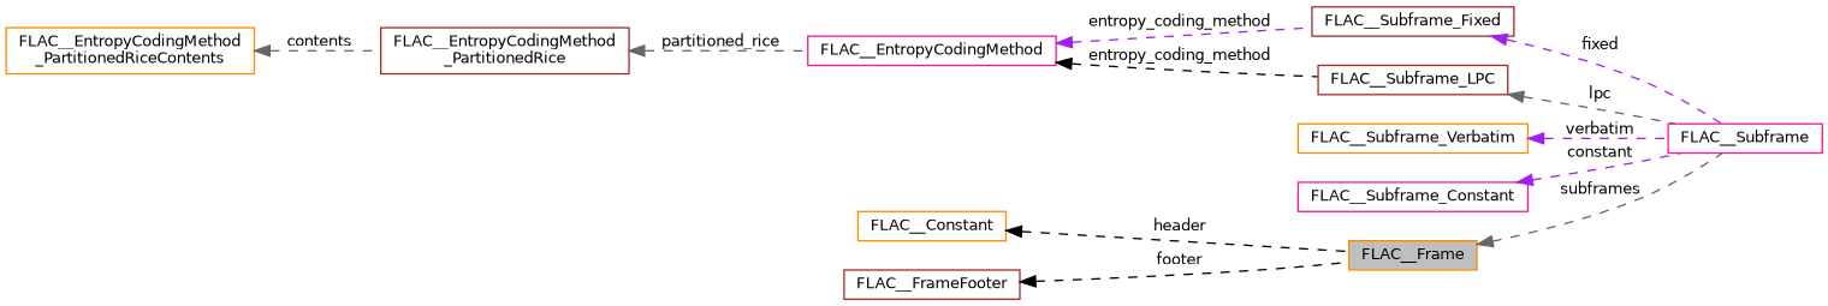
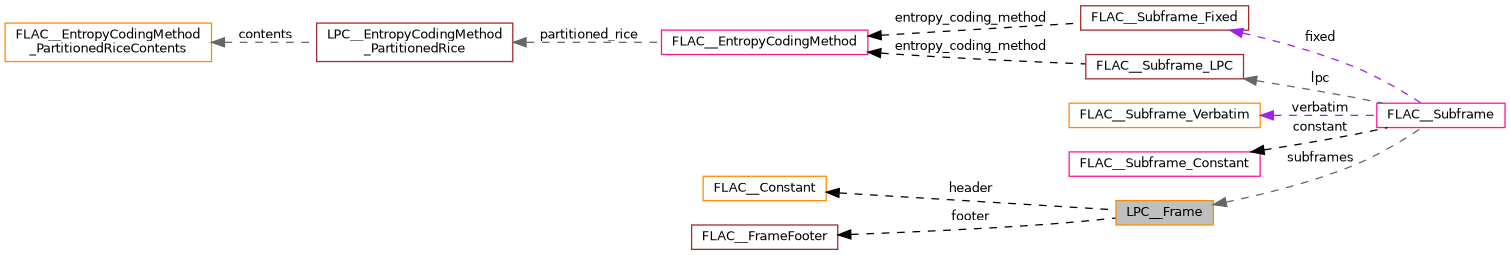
  digraph {
    rankdir=LR
    node [color=darkorange fillcolor=white fontname=Helvetica fontsize=10 shape=record style=filled]
    edge [color=gray40 dir=back fontname=Helvetica fontsize=10 labelfontname=Helvetica labelfontsize=10 style=dashed]
-   n1 [fillcolor=grey75 fontcolor=black height=0.2 label=FLAC__Frame width=0.4]
+   n1 [fillcolor=grey75 fontcolor=black height=0.2 label=LPC__Frame width=0.4]
    n2 [color=deeppink height=0.2 label=FLAC__Subframe width=0.4]
    n3 [color=brown height=0.2 label=FLAC__Subframe_Fixed width=0.4]
    n4 [color=deeppink height=0.2 label=FLAC__EntropyCodingMethod width=0.4]
    n5 [color=brown height=0.2 label=FLAC__Subframe_LPC width=0.4]
-   n6 [color=brown height=0.2 label="FLAC__EntropyCodingMethod\l_PartitionedRice" width=0.4]
+   n6 [color=brown height=0.2 label="LPC__EntropyCodingMethod\l_PartitionedRice" width=0.4]
    n7 [height=0.2 label="FLAC__EntropyCodingMethod\l_PartitionedRiceContents" width=0.4]
    n8 [height=0.2 label=FLAC__Subframe_Verbatim width=0.4]
    n9 [color=deeppink height=0.2 label=FLAC__Subframe_Constant width=0.4]
    n10 [height=0.2 label=FLAC__Constant width=0.4]
    n11 [color=brown height=0.2 label=FLAC__FrameFooter width=0.4]
    n1 -> n2 [label=" subframes"]
    n3 -> n2 [color=purple label=" fixed"]
-   n4 -> n3 [color=purple label=" entropy_coding_method"]
+   n4 -> n3 [color=black label=" entropy_coding_method"]
    n4 -> n5 [color=black label=" entropy_coding_method"]
    n5 -> n2 [label=" lpc"]
    n6 -> n4 [label=" partitioned_rice"]
    n7 -> n6 [label=" contents"]
    n8 -> n2 [color=purple label=" verbatim"]
-   n9 -> n2 [color=purple label=" constant"]
+   n9 -> n2 [color=black label=" constant"]
    n10 -> n1 [color=black label=" header"]
    n11 -> n1 [color=black label=" footer"]
  }
